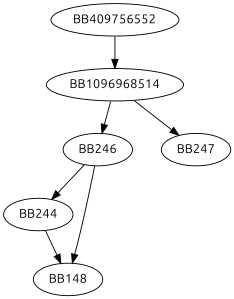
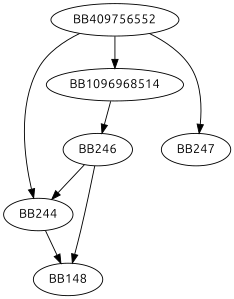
  digraph {
    fontname=Ubuntu
    node [fontname=Ubuntu]
    edge [fontname=Ubuntu]
    BB409756552
    BB244
    n3 [label=BB1096968514]
    n4 [label=BB148]
    BB246
    BB247
+   BB409756552 -> BB244
    BB409756552 -> n3
    BB244 -> n4
    n3 -> BB246
-   n3 -> BB247
+   BB409756552 -> BB247
    BB246 -> BB244
    BB246 -> n4
  }
